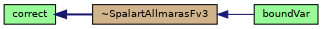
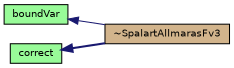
  digraph {
    rankdir=LR
    node [color=black fillcolor=palegreen fontname=Helvetica fontsize=10 shape=record style=filled]
    edge [color=midnightblue dir=back fontname=Helvetica fontsize=10 labelfontname=Helvetica labelfontsize=10]
    n1 [fontcolor=black height=0.2 label=boundVar width=0.4]
    n2 [fillcolor=tan height=0.2 label="~SpalartAllmarasFv3" width=0.4]
    n3 [height=0.2 label=correct width=0.4]
-   n2 -> n1 [style=solid]
+   n1 -> n2 [style=solid]
    n3 -> n2 [style=bold]
  }
